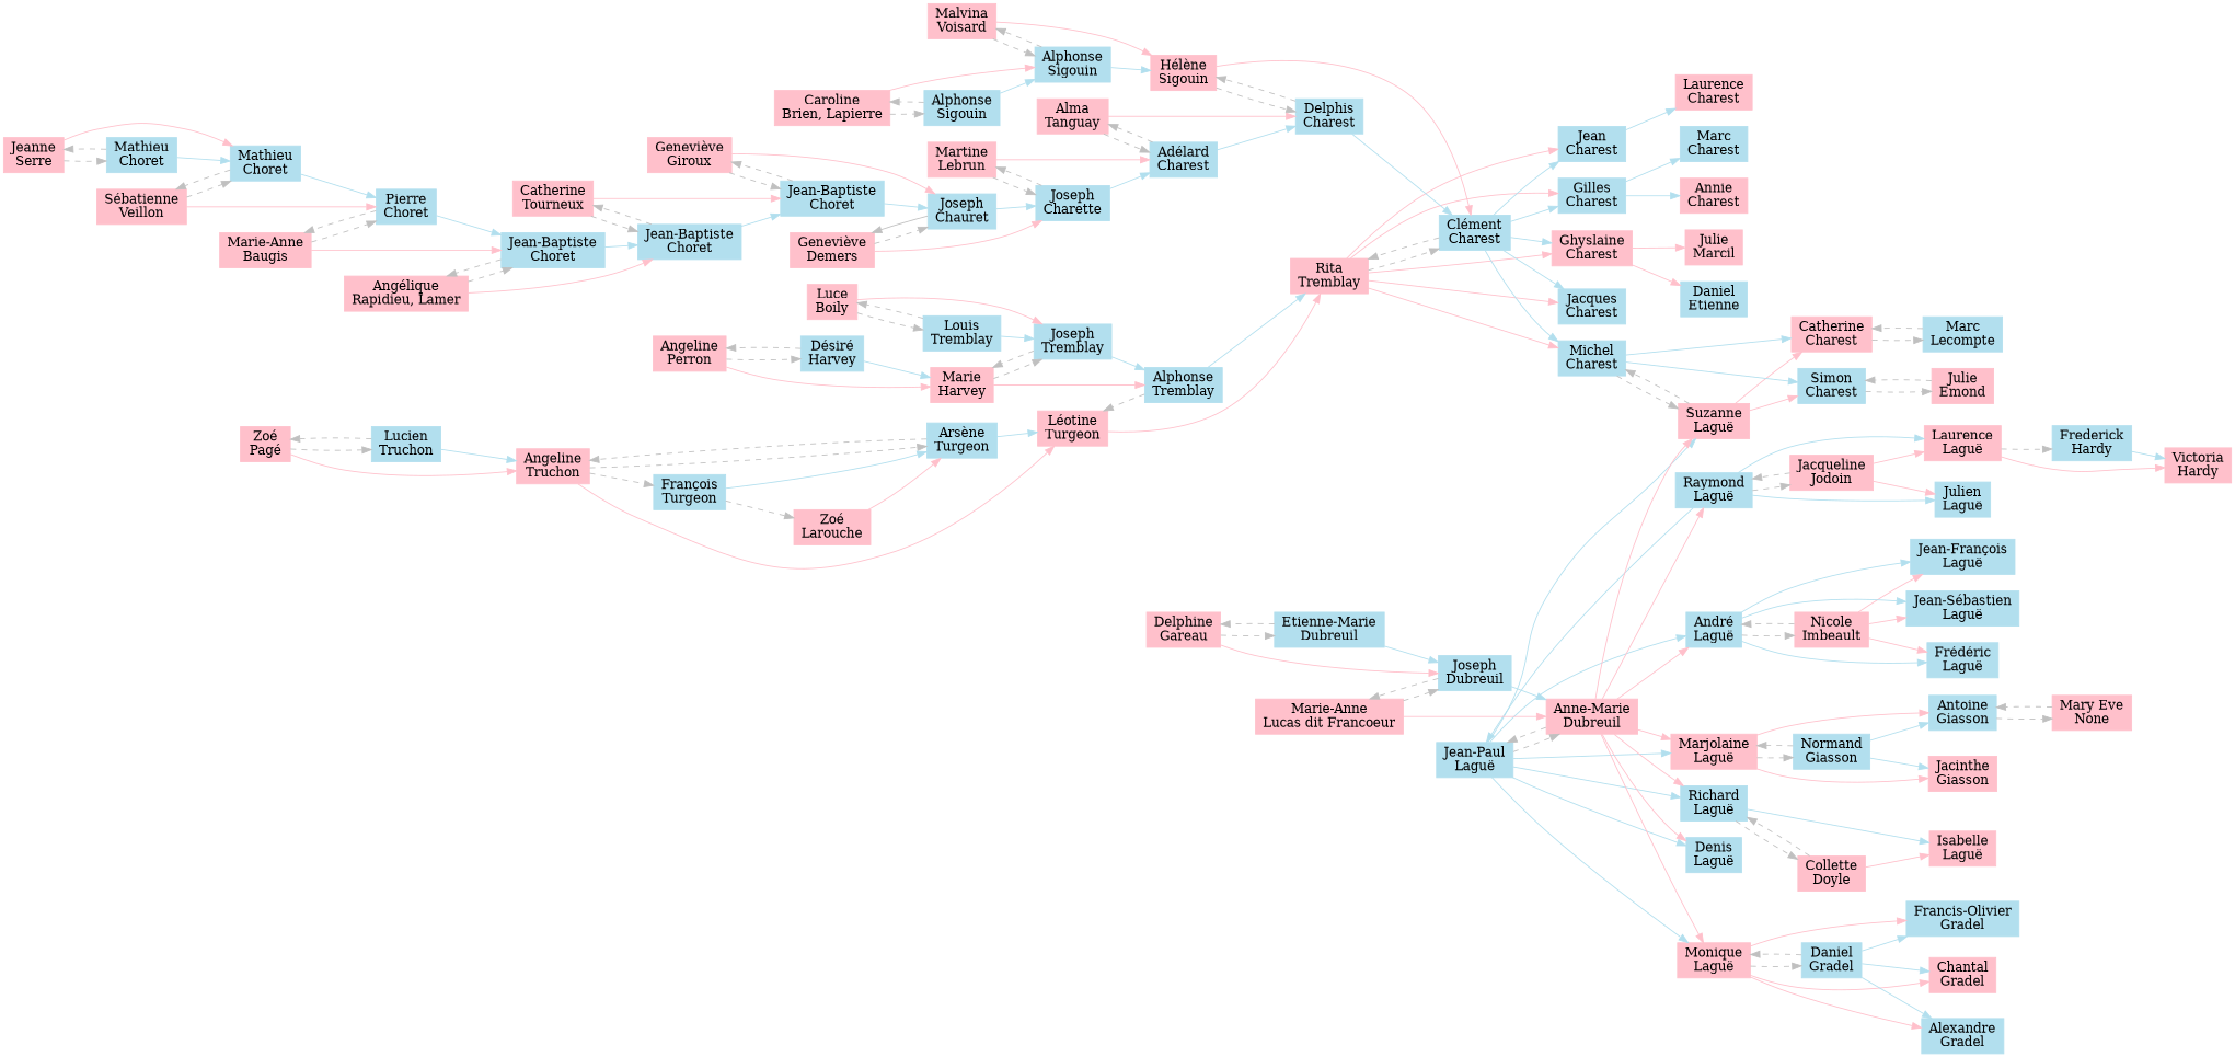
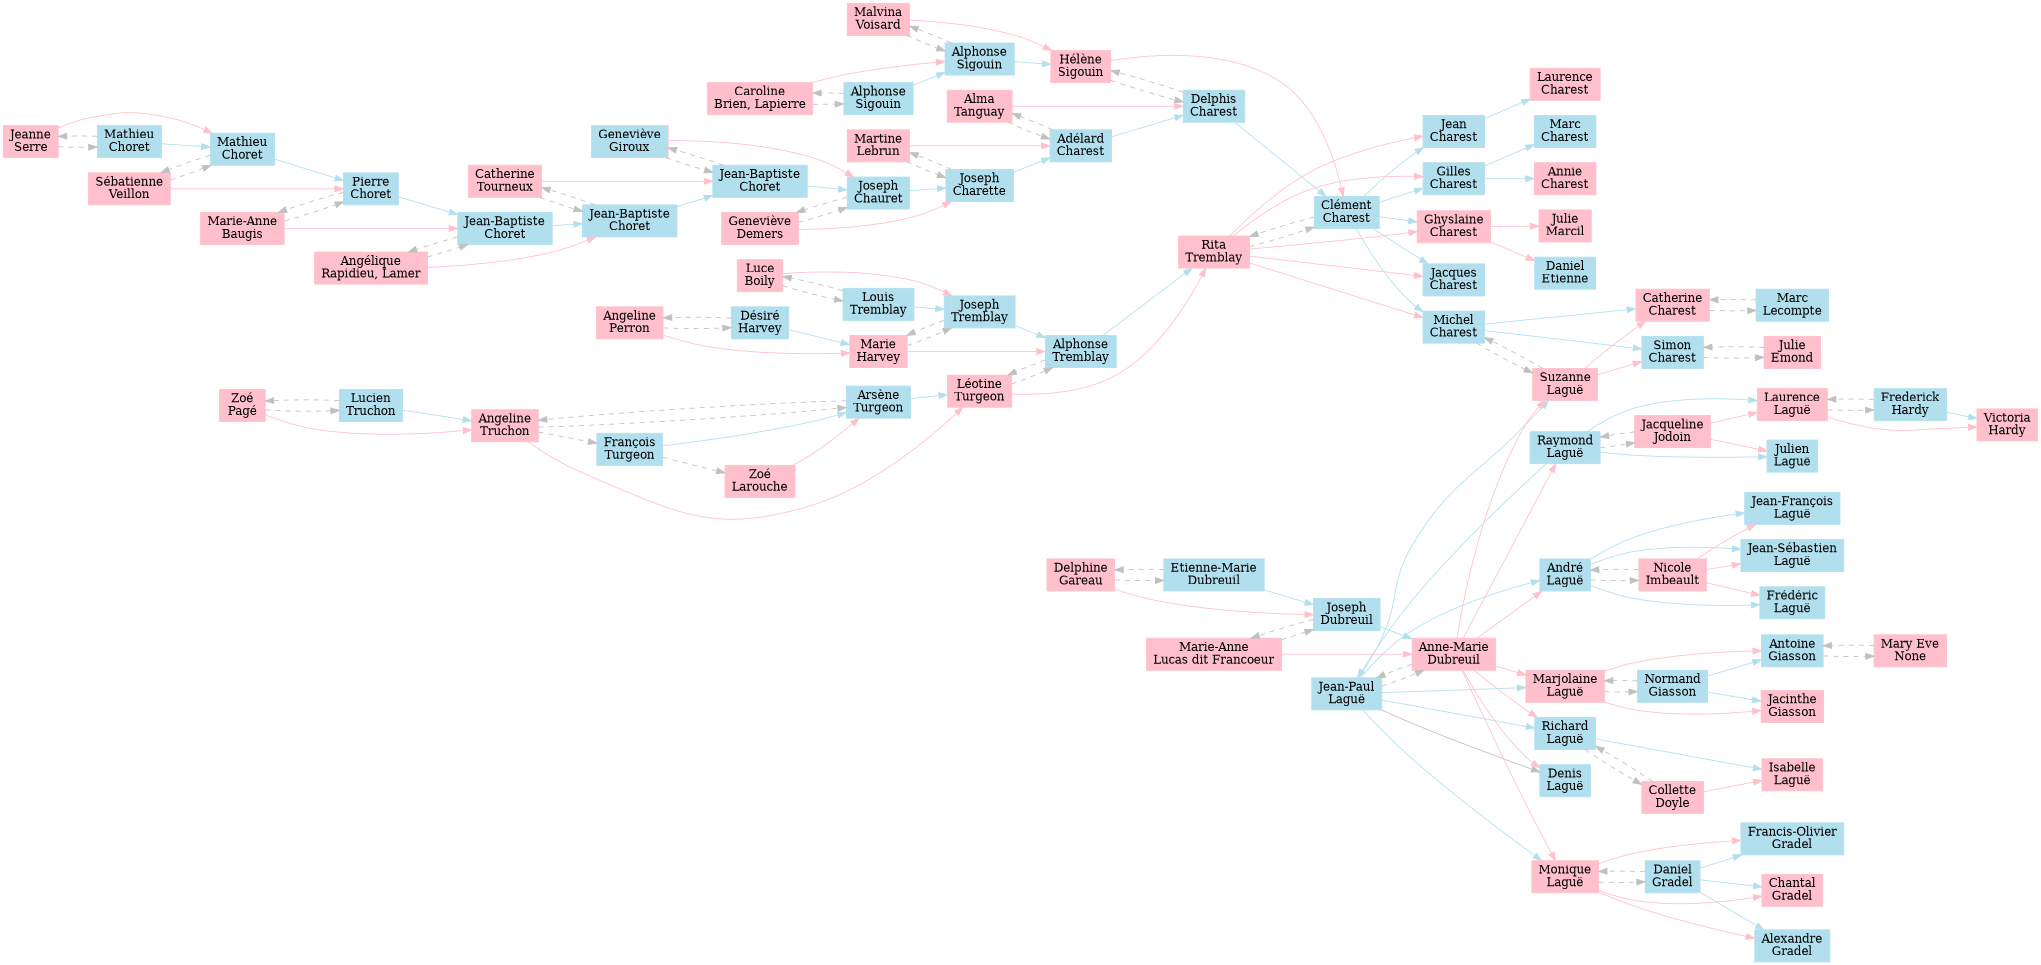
  digraph {
    rankdir=LR
    node [color=lightblue2 shape=box style=filled]
    edge [color=grey style=solid]
    n1 [label="Marc\nCharest"]
    n2 [label="Gilles\nCharest"]
    n3 [color=pink label="Annie\nCharest"]
    n4 [label="Daniel\nEtienne"]
    n5 [color=pink label="Ghyslaine\nCharest"]
    n6 [color=pink label="Julie\nMarcil"]
    n7 [color=pink label="Laurence\nCharest"]
    n8 [label="Jean\nCharest"]
    n9 [label="Jean-Sébastien\nLaguë"]
    n10 [color=pink label="Nicole\nImbeault"]
    n11 [label="André\nLaguë"]
    n12 [label="Frédéric\nLaguë"]
    n13 [label="Jean-François\nLaguë"]
    n14 [label="Francis-Olivier\nGradel"]
    n15 [color=pink label="Monique\nLaguë"]
    n16 [label="Daniel\nGradel"]
    n17 [color=pink label="Chantal\nGradel"]
    n18 [label="Alexandre\nGradel"]
    n19 [color=pink label="Jacinthe\nGiasson"]
    n20 [color=pink label="Marjolaine\nLaguë"]
    n21 [label="Normand\nGiasson"]
    n22 [label="Antoine\nGiasson"]
    n23 [color=pink label="Mary Eve\nNone"]
    n24 [label="Julien\nLaguë"]
    n25 [color=pink label="Jacqueline\nJodoin"]
    n26 [label="Raymond\nLaguë"]
    n27 [color=pink label="Laurence\nLaguë"]
    n28 [label="Jean-Paul\nLaguë"]
    n29 [label="Frederick\nHardy"]
    n30 [color=pink label="Victoria\nHardy"]
    n31 [color=pink label="Isabelle\nLaguë"]
    n32 [color=pink label="Collette\nDoyle"]
    n33 [label="Richard\nLaguë"]
    n34 [label="Simon\nCharest"]
    n35 [color=pink label="Julie\nEmond"]
    n36 [color=pink label="Suzanne\nLaguë"]
    n37 [label="Michel\nCharest"]
    n38 [color=pink label="Catherine\nCharest"]
    n39 [label="Marc\nLecompte"]
    n40 [color=pink label="Rita\nTremblay"]
    n41 [label="Clément\nCharest"]
    n42 [label="Jacques\nCharest"]
    n43 [color=pink label="Anne-Marie\nDubreuil"]
    n44 [label="Denis\nLaguë"]
    n45 [color=pink label="Léotine\nTurgeon"]
    n46 [label="Alphonse\nTremblay"]
    n47 [color=pink label="Hélène\nSigouin"]
    n48 [label="Delphis\nCharest"]
    n49 [color=pink label="Marie-Anne\nLucas dit Francoeur"]
    n50 [label="Joseph\nDubreuil"]
    n51 [color=pink label="Malvina\nVoisard"]
    n52 [label="Alphonse\nSigouin"]
    n53 [color=pink label="Alma\nTanguay"]
    n54 [label="Adélard\nCharest"]
    n55 [color=pink label="Delphine\nGareau"]
    n56 [label="Etienne-Marie\nDubreuil"]
    n57 [color=pink label="Martine\nLebrun"]
    n58 [label="Joseph\nCharette"]
    n59 [color=pink label="Marie\nHarvey"]
    n60 [label="Joseph\nTremblay"]
    n61 [color=pink label="Angeline\nTruchon"]
    n62 [label="Arsène\nTurgeon"]
    n63 [label="François\nTurgeon"]
    n64 [color=pink label="Caroline\nBrien, Lapierre"]
    n65 [label="Alphonse\nSigouin"]
    n66 [color=pink label="Luce\nBoily"]
    n67 [label="Louis\nTremblay"]
    n68 [color=pink label="Angeline\nPerron"]
    n69 [label="Désiré\nHarvey"]
    n70 [color=pink label="Geneviève\nDemers"]
    n71 [label="Joseph\nChauret"]
    n72 [color=pink label="Zoé\nLarouche"]
    n73 [color=pink label="Zoé\nPagé"]
    n74 [label="Lucien\nTruchon"]
-   n75 [color=pink label="Geneviève\nGiroux"]
+   n75 [color=pink label="Geneviève\nGiroux" fillcolor=lightblue2]
    n76 [label="Jean-Baptiste\nChoret"]
    n77 [color=pink label="Catherine\nTourneux"]
    n78 [label="Jean-Baptiste\nChoret"]
    n79 [color=pink label="Angélique\nRapidieu, Lamer"]
    n80 [label="Jean-Baptiste\nChoret"]
    n81 [color=pink label="Marie-Anne\nBaugis"]
    n82 [label="Pierre\nChoret"]
    n83 [color=pink label="Sébatienne\nVeillon"]
    n84 [label="Mathieu\nChoret"]
    n85 [color=pink label="Jeanne\nSerre"]
    n86 [label="Mathieu\nChoret"]
    n2 -> n1 [color=lightblue2]
    n2 -> n3 [color=lightblue2]
    n5 -> n4 [color=pink]
    n5 -> n6 [color=pink]
    n8 -> n7 [color=lightblue2]
    n10 -> n9 [color=pink]
    n10 -> n11 [style=dashed]
    n10 -> n12 [color=pink]
    n10 -> n13 [color=pink]
    n11 -> n9 [color=lightblue2]
    n11 -> n10 [style=dashed]
    n11 -> n12 [color=lightblue2]
    n11 -> n13 [color=lightblue2]
    n15 -> n14 [color=pink]
    n15 -> n16 [style=dashed]
    n15 -> n17 [color=pink]
    n15 -> n18 [color=pink]
    n16 -> n14 [color=lightblue2]
    n16 -> n15 [style=dashed]
    n16 -> n17 [color=lightblue2]
    n16 -> n18 [color=lightblue2]
    n20 -> n19 [color=pink]
    n20 -> n21 [style=dashed]
    n20 -> n22 [color=pink]
    n21 -> n19 [color=lightblue2]
    n21 -> n20 [style=dashed]
    n21 -> n22 [color=lightblue2]
    n22 -> n23 [style=dashed]
    n23 -> n22 [style=dashed]
    n25 -> n24 [color=pink]
    n25 -> n26 [style=dashed]
    n25 -> n27 [color=pink]
    n26 -> n24 [color=lightblue2]
    n26 -> n25 [style=dashed]
    n26 -> n27 [color=lightblue2]
    n26 -> n28 [color=lightblue2]
    n27 -> n29 [style=dashed]
    n27 -> n30 [color=pink]
    n28 -> n11 [color=lightblue2]
    n28 -> n15 [color=lightblue2]
    n28 -> n20 [color=lightblue2]
    n28 -> n33 [color=lightblue2]
    n28 -> n36 [color=lightblue2]
    n28 -> n43 [style=dashed]
-   n28 -> n44 [color=lightblue2]
+   n28 -> n44
+   n29 -> n27 [style=dashed]
    n29 -> n30 [color=lightblue2]
    n32 -> n31 [color=pink]
    n32 -> n33 [style=dashed]
    n33 -> n31 [color=lightblue2]
    n33 -> n32 [style=dashed]
    n34 -> n35 [style=dashed]
    n35 -> n34 [style=dashed]
    n36 -> n34 [color=pink]
    n36 -> n37 [style=dashed]
    n36 -> n38 [color=pink]
    n37 -> n34 [color=lightblue2]
    n37 -> n36 [style=dashed]
    n37 -> n38 [color=lightblue2]
    n38 -> n39 [style=dashed]
    n39 -> n38 [style=dashed]
    n40 -> n2 [color=pink]
    n40 -> n5 [color=pink]
    n40 -> n8 [color=pink]
    n40 -> n37 [color=pink]
    n40 -> n41 [style=dashed]
    n40 -> n42 [color=pink]
    n41 -> n2 [color=lightblue2]
    n41 -> n5 [color=lightblue2]
    n41 -> n8 [color=lightblue2]
    n41 -> n37 [color=lightblue2]
    n41 -> n40 [style=dashed]
    n41 -> n42 [color=lightblue2]
    n43 -> n11 [color=pink]
    n43 -> n15 [color=pink]
    n43 -> n20 [color=pink]
    n43 -> n26 [color=pink]
    n43 -> n28 [style=dashed]
    n43 -> n33 [color=pink]
    n43 -> n36 [color=pink]
    n43 -> n44 [color=pink]
    n45 -> n40 [color=pink]
+   n45 -> n46 [style=dashed]
    n46 -> n40 [color=lightblue2]
    n46 -> n45 [style=dashed]
    n47 -> n41 [color=pink]
    n47 -> n48 [style=dashed]
    n48 -> n41 [color=lightblue2]
    n48 -> n47 [style=dashed]
    n49 -> n43 [color=pink]
    n49 -> n50 [style=dashed]
    n50 -> n43 [color=lightblue2]
    n50 -> n49 [style=dashed]
    n51 -> n47 [color=pink]
    n51 -> n52 [style=dashed]
    n52 -> n47 [color=lightblue2]
    n52 -> n51 [style=dashed]
    n53 -> n48 [color=pink]
    n53 -> n54 [style=dashed]
    n54 -> n48 [color=lightblue2]
    n54 -> n53 [style=dashed]
    n55 -> n50 [color=pink]
    n55 -> n56 [style=dashed]
    n56 -> n50 [color=lightblue2]
    n56 -> n55 [style=dashed]
    n57 -> n54 [color=pink]
    n57 -> n58 [style=dashed]
    n58 -> n54 [color=lightblue2]
    n58 -> n57 [style=dashed]
    n59 -> n46 [color=pink]
    n59 -> n60 [style=dashed]
    n60 -> n46 [color=lightblue2]
    n60 -> n59 [style=dashed]
    n61 -> n45 [color=pink]
    n61 -> n62 [style=dashed]
    n61 -> n63 [style=dashed]
    n62 -> n45 [color=lightblue2]
    n62 -> n61 [style=dashed]
    n63 -> n62 [color=lightblue2]
    n63 -> n72 [style=dashed]
    n64 -> n52 [color=pink]
    n64 -> n65 [style=dashed]
    n65 -> n52 [color=lightblue2]
    n65 -> n64 [style=dashed]
    n66 -> n60 [color=pink]
    n66 -> n67 [style=dashed]
    n67 -> n60 [color=lightblue2]
    n67 -> n66 [style=dashed]
    n68 -> n59 [color=pink]
    n68 -> n69 [style=dashed]
    n69 -> n59 [color=lightblue2]
    n69 -> n68 [style=dashed]
    n70 -> n58 [color=pink]
    n70 -> n71 [style=dashed]
    n71 -> n58 [color=lightblue2]
-   n71 -> n70
+   n71 -> n70 [style=dashed]
    n72 -> n62 [color=pink]
    n73 -> n61 [color=pink]
    n73 -> n74 [style=dashed]
    n74 -> n61 [color=lightblue2]
    n74 -> n73 [style=dashed]
    n75 -> n71 [color=pink]
    n75 -> n76 [style=dashed]
    n76 -> n71 [color=lightblue2]
    n76 -> n75 [style=dashed]
    n77 -> n76 [color=pink]
    n77 -> n78 [style=dashed]
    n78 -> n76 [color=lightblue2]
    n78 -> n77 [style=dashed]
    n79 -> n78 [color=pink]
    n79 -> n80 [style=dashed]
    n80 -> n78 [color=lightblue2]
    n80 -> n79 [style=dashed]
    n81 -> n80 [color=pink]
    n81 -> n82 [style=dashed]
    n82 -> n80 [color=lightblue2]
    n82 -> n81 [style=dashed]
    n83 -> n82 [color=pink]
    n83 -> n84 [style=dashed]
    n84 -> n82 [color=lightblue2]
    n84 -> n83 [style=dashed]
    n85 -> n84 [color=pink]
    n85 -> n86 [style=dashed]
    n86 -> n84 [color=lightblue2]
    n86 -> n85 [style=dashed]
  }
